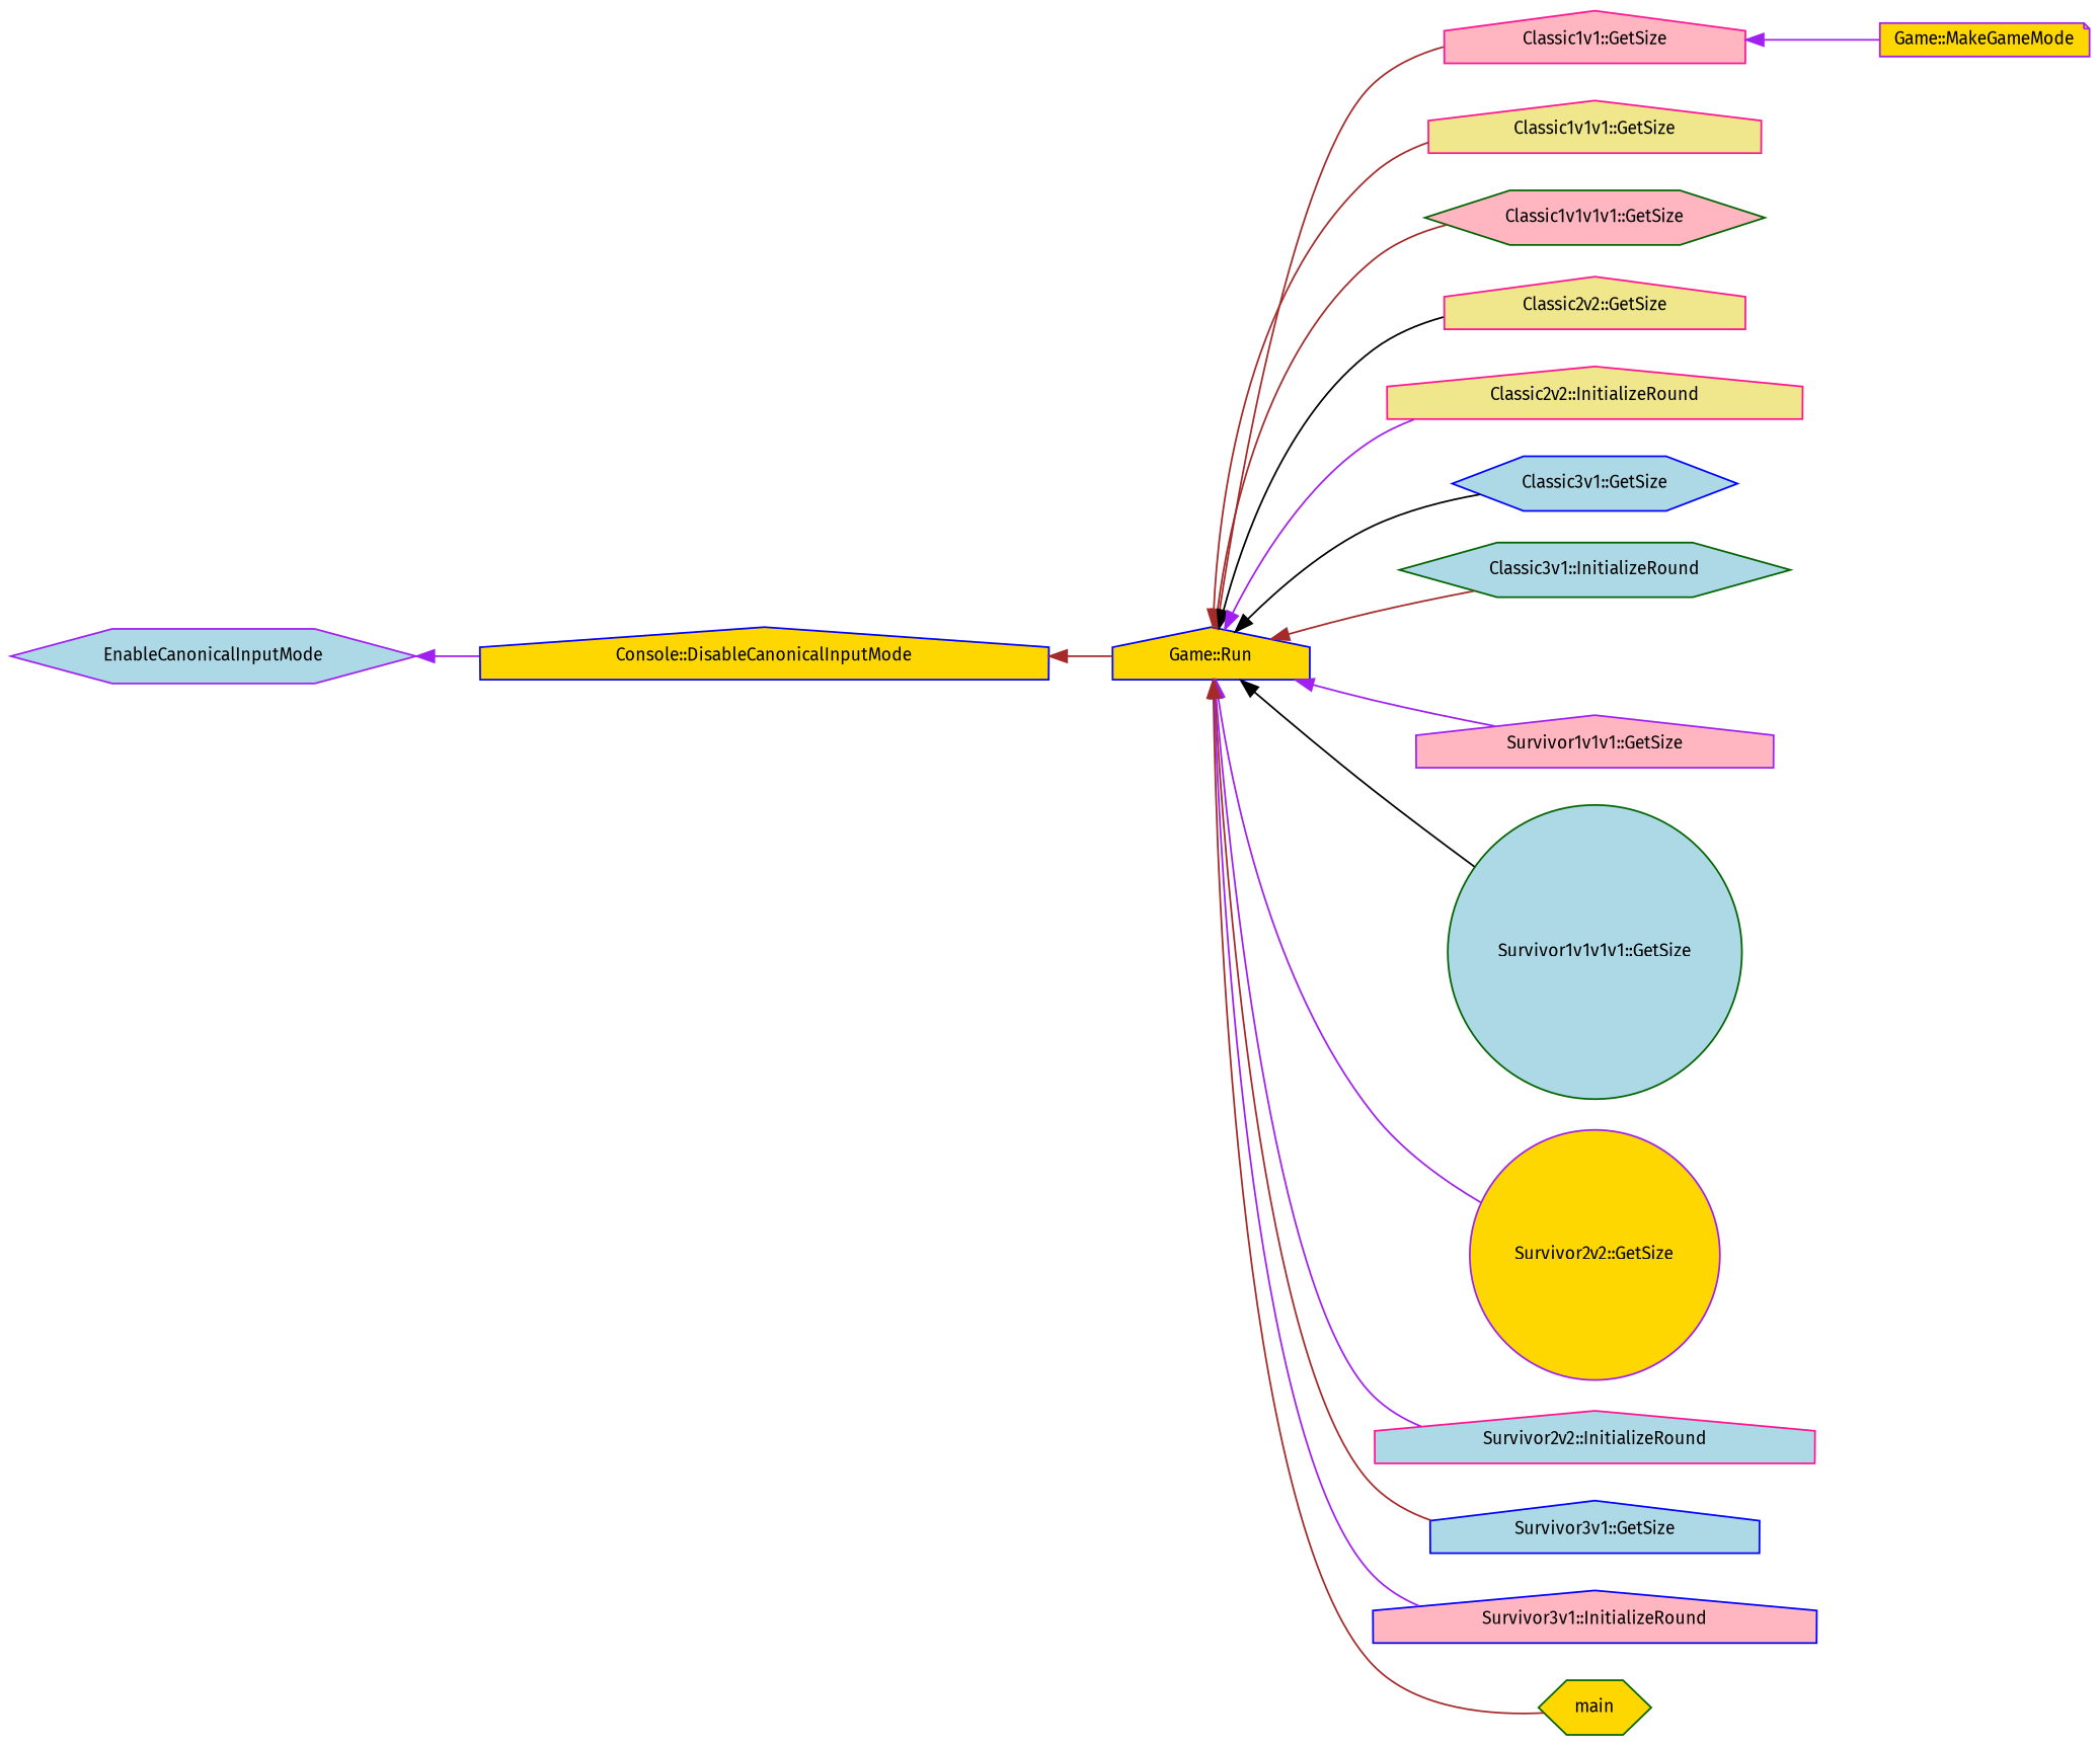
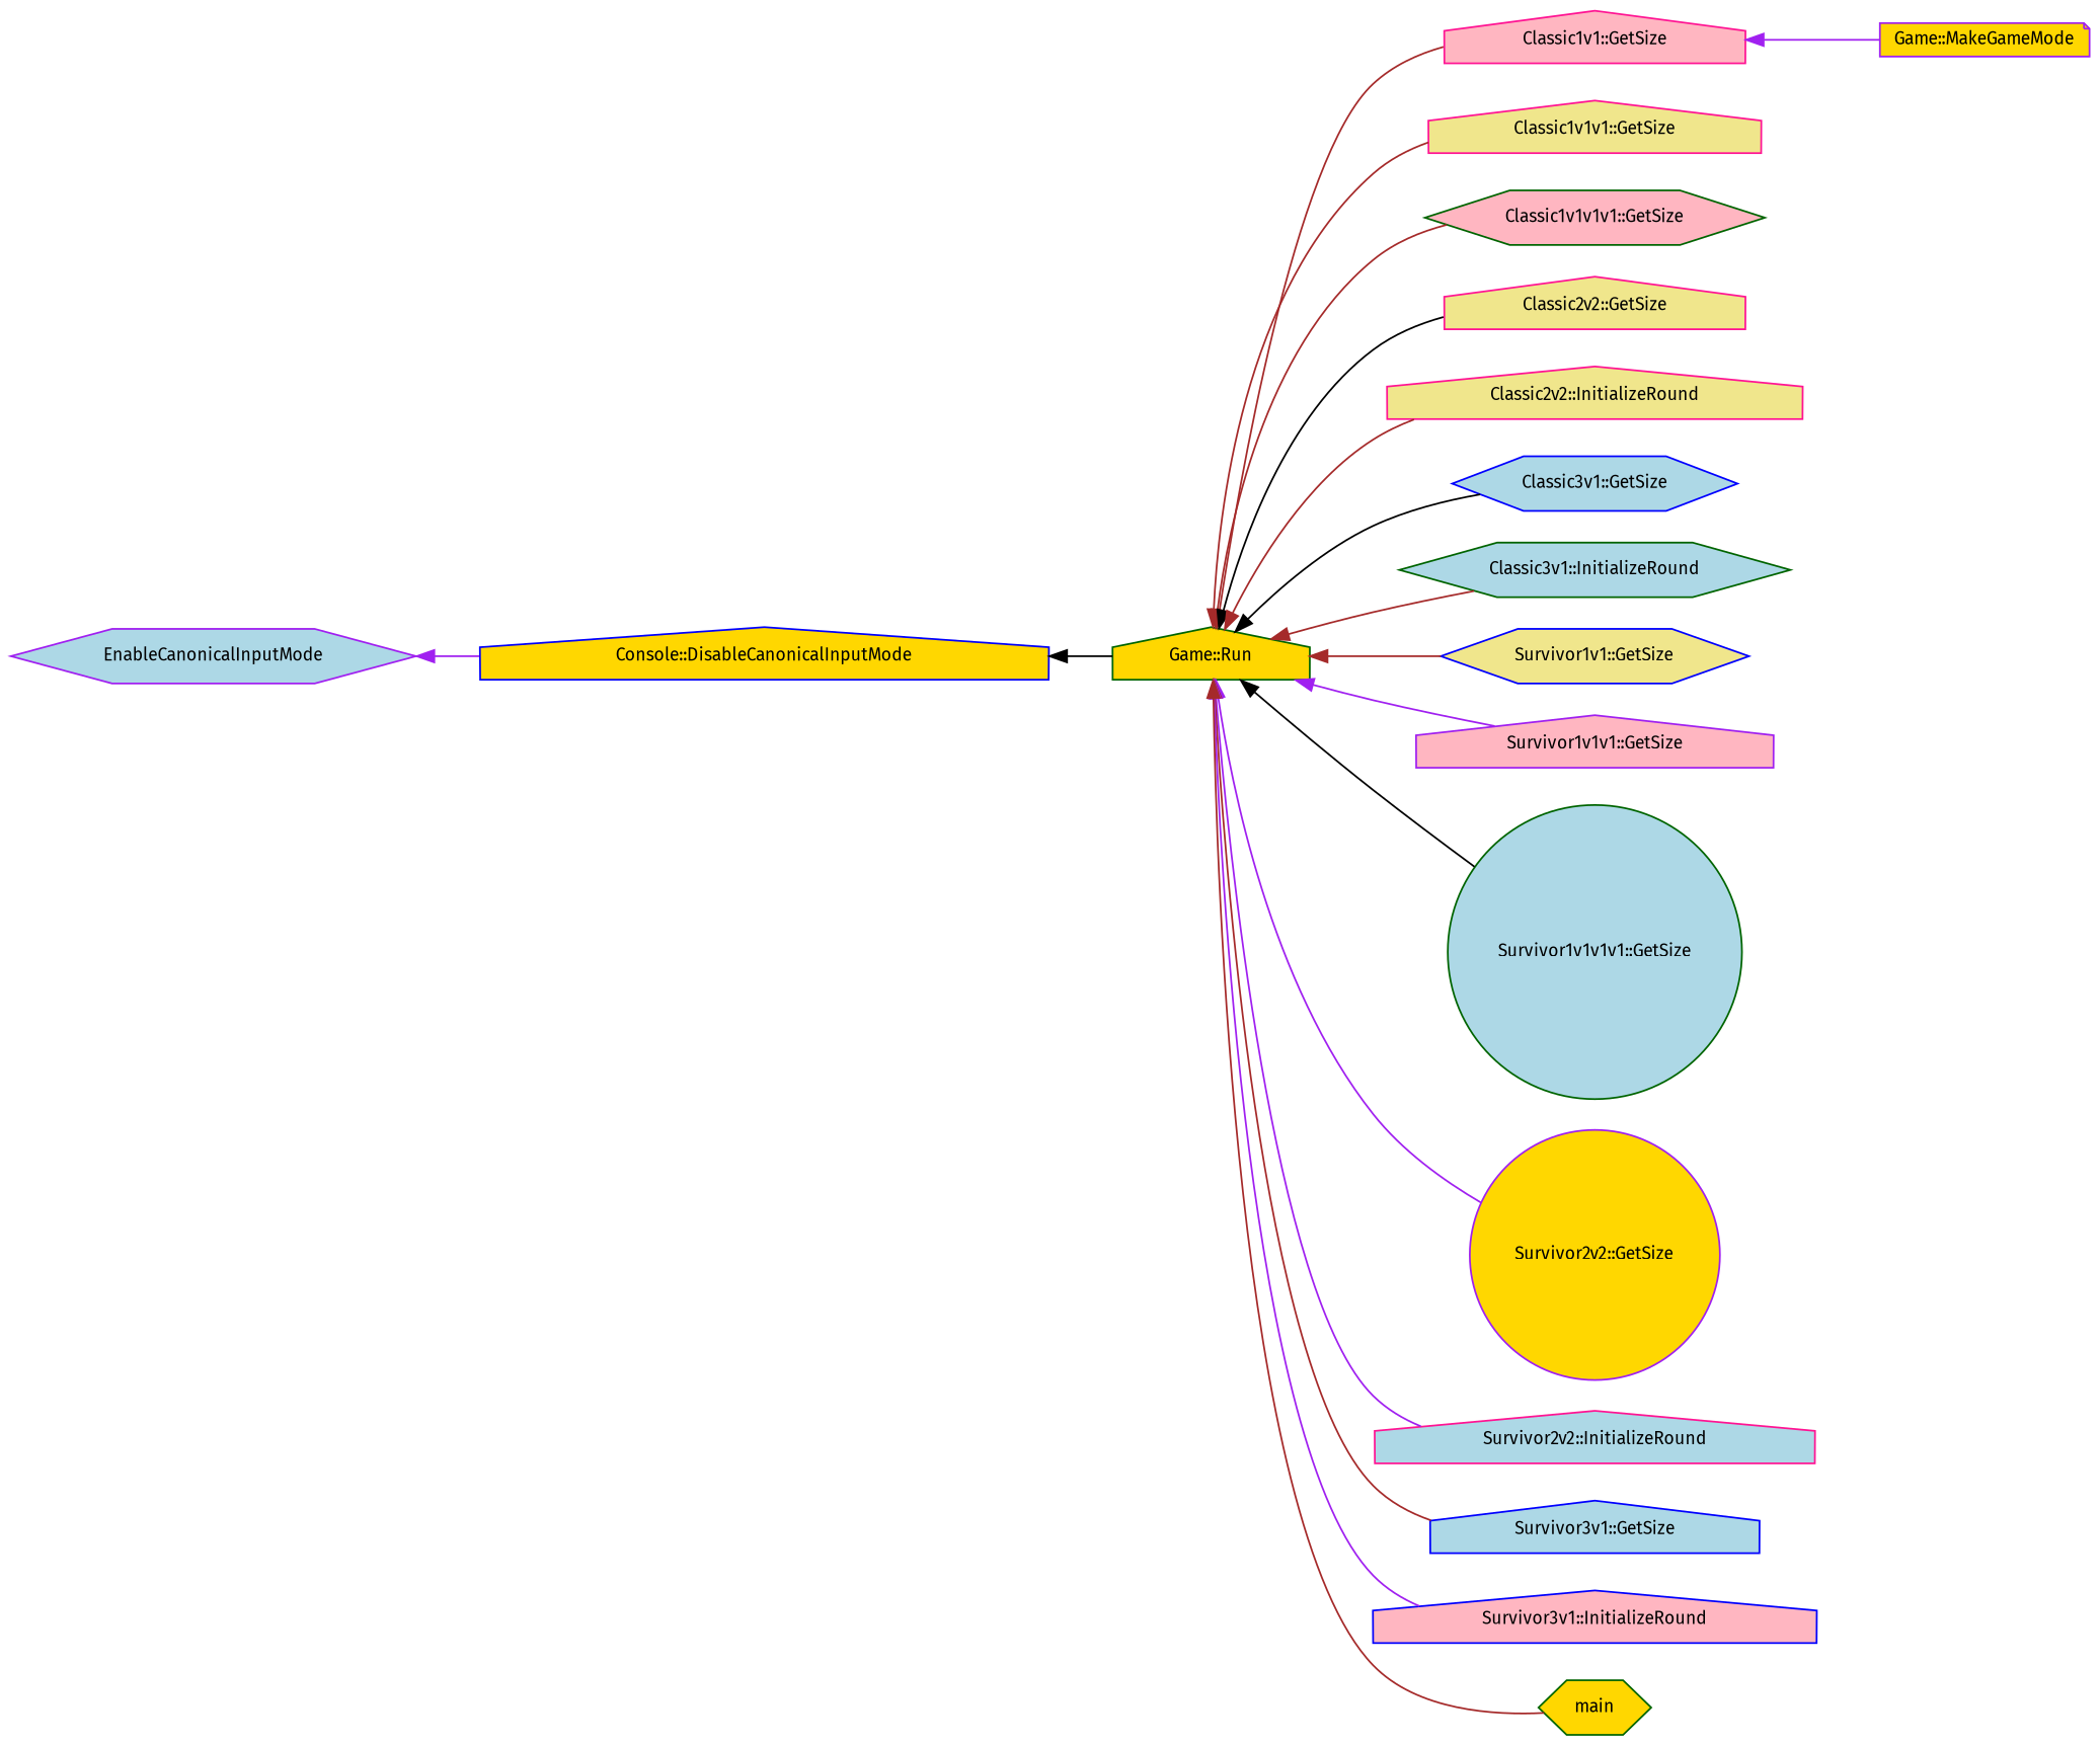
  digraph {
    fontname="Fira Sans"
    rankdir=LR
    node [color=blue fillcolor=lightblue fontname="Fira Sans" fontsize=10 shape=house style=filled]
    edge [color=brown dir=back fontname="Fira Sans" fontsize=10 labelfontname=Helvetica labelfontsize=10 style=solid]
    n1 [color=purple fontcolor=black height=0.2 label=EnableCanonicalInputMode shape=hexagon width=0.4]
    n2 [fillcolor=gold height=0.2 label="Console::DisableCanonicalInputMode" width=0.4]
-   n3 [fillcolor=gold height=0.2 label="Game::Run" width=0.4]
+   n3 [color=darkgreen fillcolor=gold height=0.2 label="Game::Run" width=0.4]
    n4 [color=deeppink fillcolor=lightpink height=0.2 label="Classic1v1::GetSize" width=0.4]
    n5 [color=deeppink fillcolor=khaki height=0.2 label="Classic1v1v1::GetSize" width=0.4]
    n6 [color=darkgreen fillcolor=lightpink height=0.2 label="Classic1v1v1v1::GetSize" shape=hexagon width=0.4]
    n7 [color=deeppink fillcolor=khaki height=0.2 label="Classic2v2::GetSize" width=0.4]
    n8 [color=deeppink fillcolor=khaki height=0.2 label="Classic2v2::InitializeRound" width=0.4]
    n9 [height=0.2 label="Classic3v1::GetSize" shape=hexagon width=0.4]
    n10 [color=darkgreen height=0.2 label="Classic3v1::InitializeRound" shape=hexagon width=0.4]
+   n11 [fillcolor=khaki height=0.2 label="Survivor1v1::GetSize" shape=hexagon width=0.4]
    n12 [color=purple fillcolor=lightpink height=0.2 label="Survivor1v1v1::GetSize" width=0.4]
    n13 [color=darkgreen height=0.2 label="Survivor1v1v1v1::GetSize" shape=circle width=0.4]
    n14 [color=purple fillcolor=gold height=0.2 label="Survivor2v2::GetSize" shape=circle width=0.4]
    n15 [color=deeppink height=0.2 label="Survivor2v2::InitializeRound" width=0.4]
    n16 [height=0.2 label="Survivor3v1::GetSize" width=0.4]
    n17 [fillcolor=lightpink height=0.2 label="Survivor3v1::InitializeRound" width=0.4]
    n18 [color=darkgreen fillcolor=gold height=0.2 label=main shape=hexagon width=0.4]
    n19 [color=purple fillcolor=gold height=0.2 label="Game::MakeGameMode" shape=note width=0.4]
    n1 -> n2 [color=purple]
-   n2 -> n3
+   n2 -> n3 [color=black]
    n3 -> n4
    n3 -> n5
    n3 -> n6
    n3 -> n7 [color=black]
-   n3 -> n8 [color=purple]
+   n3 -> n8
    n3 -> n9 [color=black]
    n3 -> n10
+   n3 -> n11
    n3 -> n12 [color=purple]
    n3 -> n13 [color=black]
    n3 -> n14 [color=purple]
    n3 -> n15 [color=purple]
    n3 -> n16
    n3 -> n17 [color=purple]
    n3 -> n18
    n4 -> n19 [color=purple]
  }
